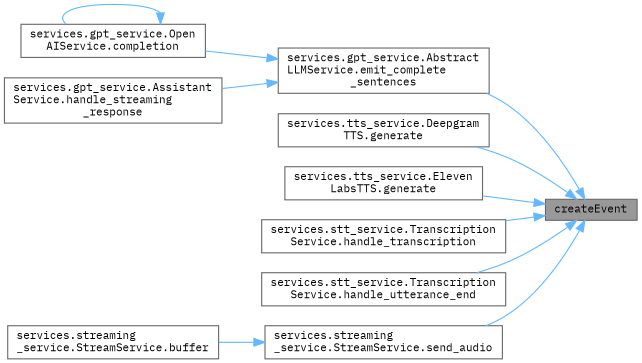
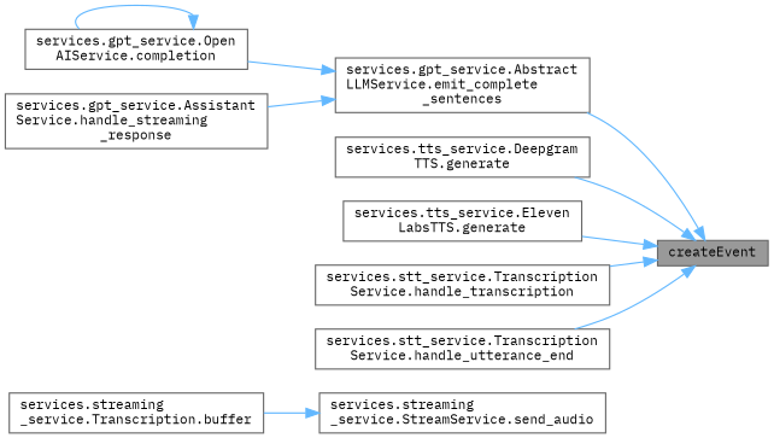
  digraph {
    fontname="IBM Plex Mono"
    rankdir=RL
    node [color=grey40 fillcolor=white fontname="IBM Plex Mono" fontsize=10 shape=box style=filled]
    edge [color=steelblue1 dir=back fontname="IBM Plex Mono" fontsize=10 labelfontname=Helvetica labelfontsize=10 style=solid]
    n1 [color=gray40 fillcolor=grey60 fontcolor=black height=0.2 label=createEvent width=0.4]
    n2 [height=0.2 label="services.gpt_service.Abstract\lLLMService.emit_complete\l_sentences" width=0.4]
    n3 [height=0.2 label="services.tts_service.Deepgram\lTTS.generate" width=0.4]
    n4 [height=0.2 label="services.tts_service.Eleven\lLabsTTS.generate" width=0.4]
    n5 [height=0.2 label="services.stt_service.Transcription\lService.handle_transcription" width=0.4]
    n6 [height=0.2 label="services.stt_service.Transcription\lService.handle_utterance_end" width=0.4]
    n7 [height=0.2 label="services.streaming\l_service.StreamService.send_audio" width=0.4]
    n8 [height=0.2 label="services.gpt_service.Open\lAIService.completion" width=0.4]
    n9 [height=0.2 label="services.gpt_service.Assistant\lService.handle_streaming\l_response" width=0.4]
-   n10 [height=0.2 label="services.streaming\l_service.StreamService.buffer" width=0.4]
+   n10 [height=0.2 label="services.streaming\l_service.Transcription.buffer" width=0.4]
    n1 -> n2
    n1 -> n3
    n1 -> n4
    n1 -> n5
    n1 -> n6
-   n1 -> n7
    n2 -> n8
    n2 -> n9
    n7 -> n10
    n8 -> n8
  }
